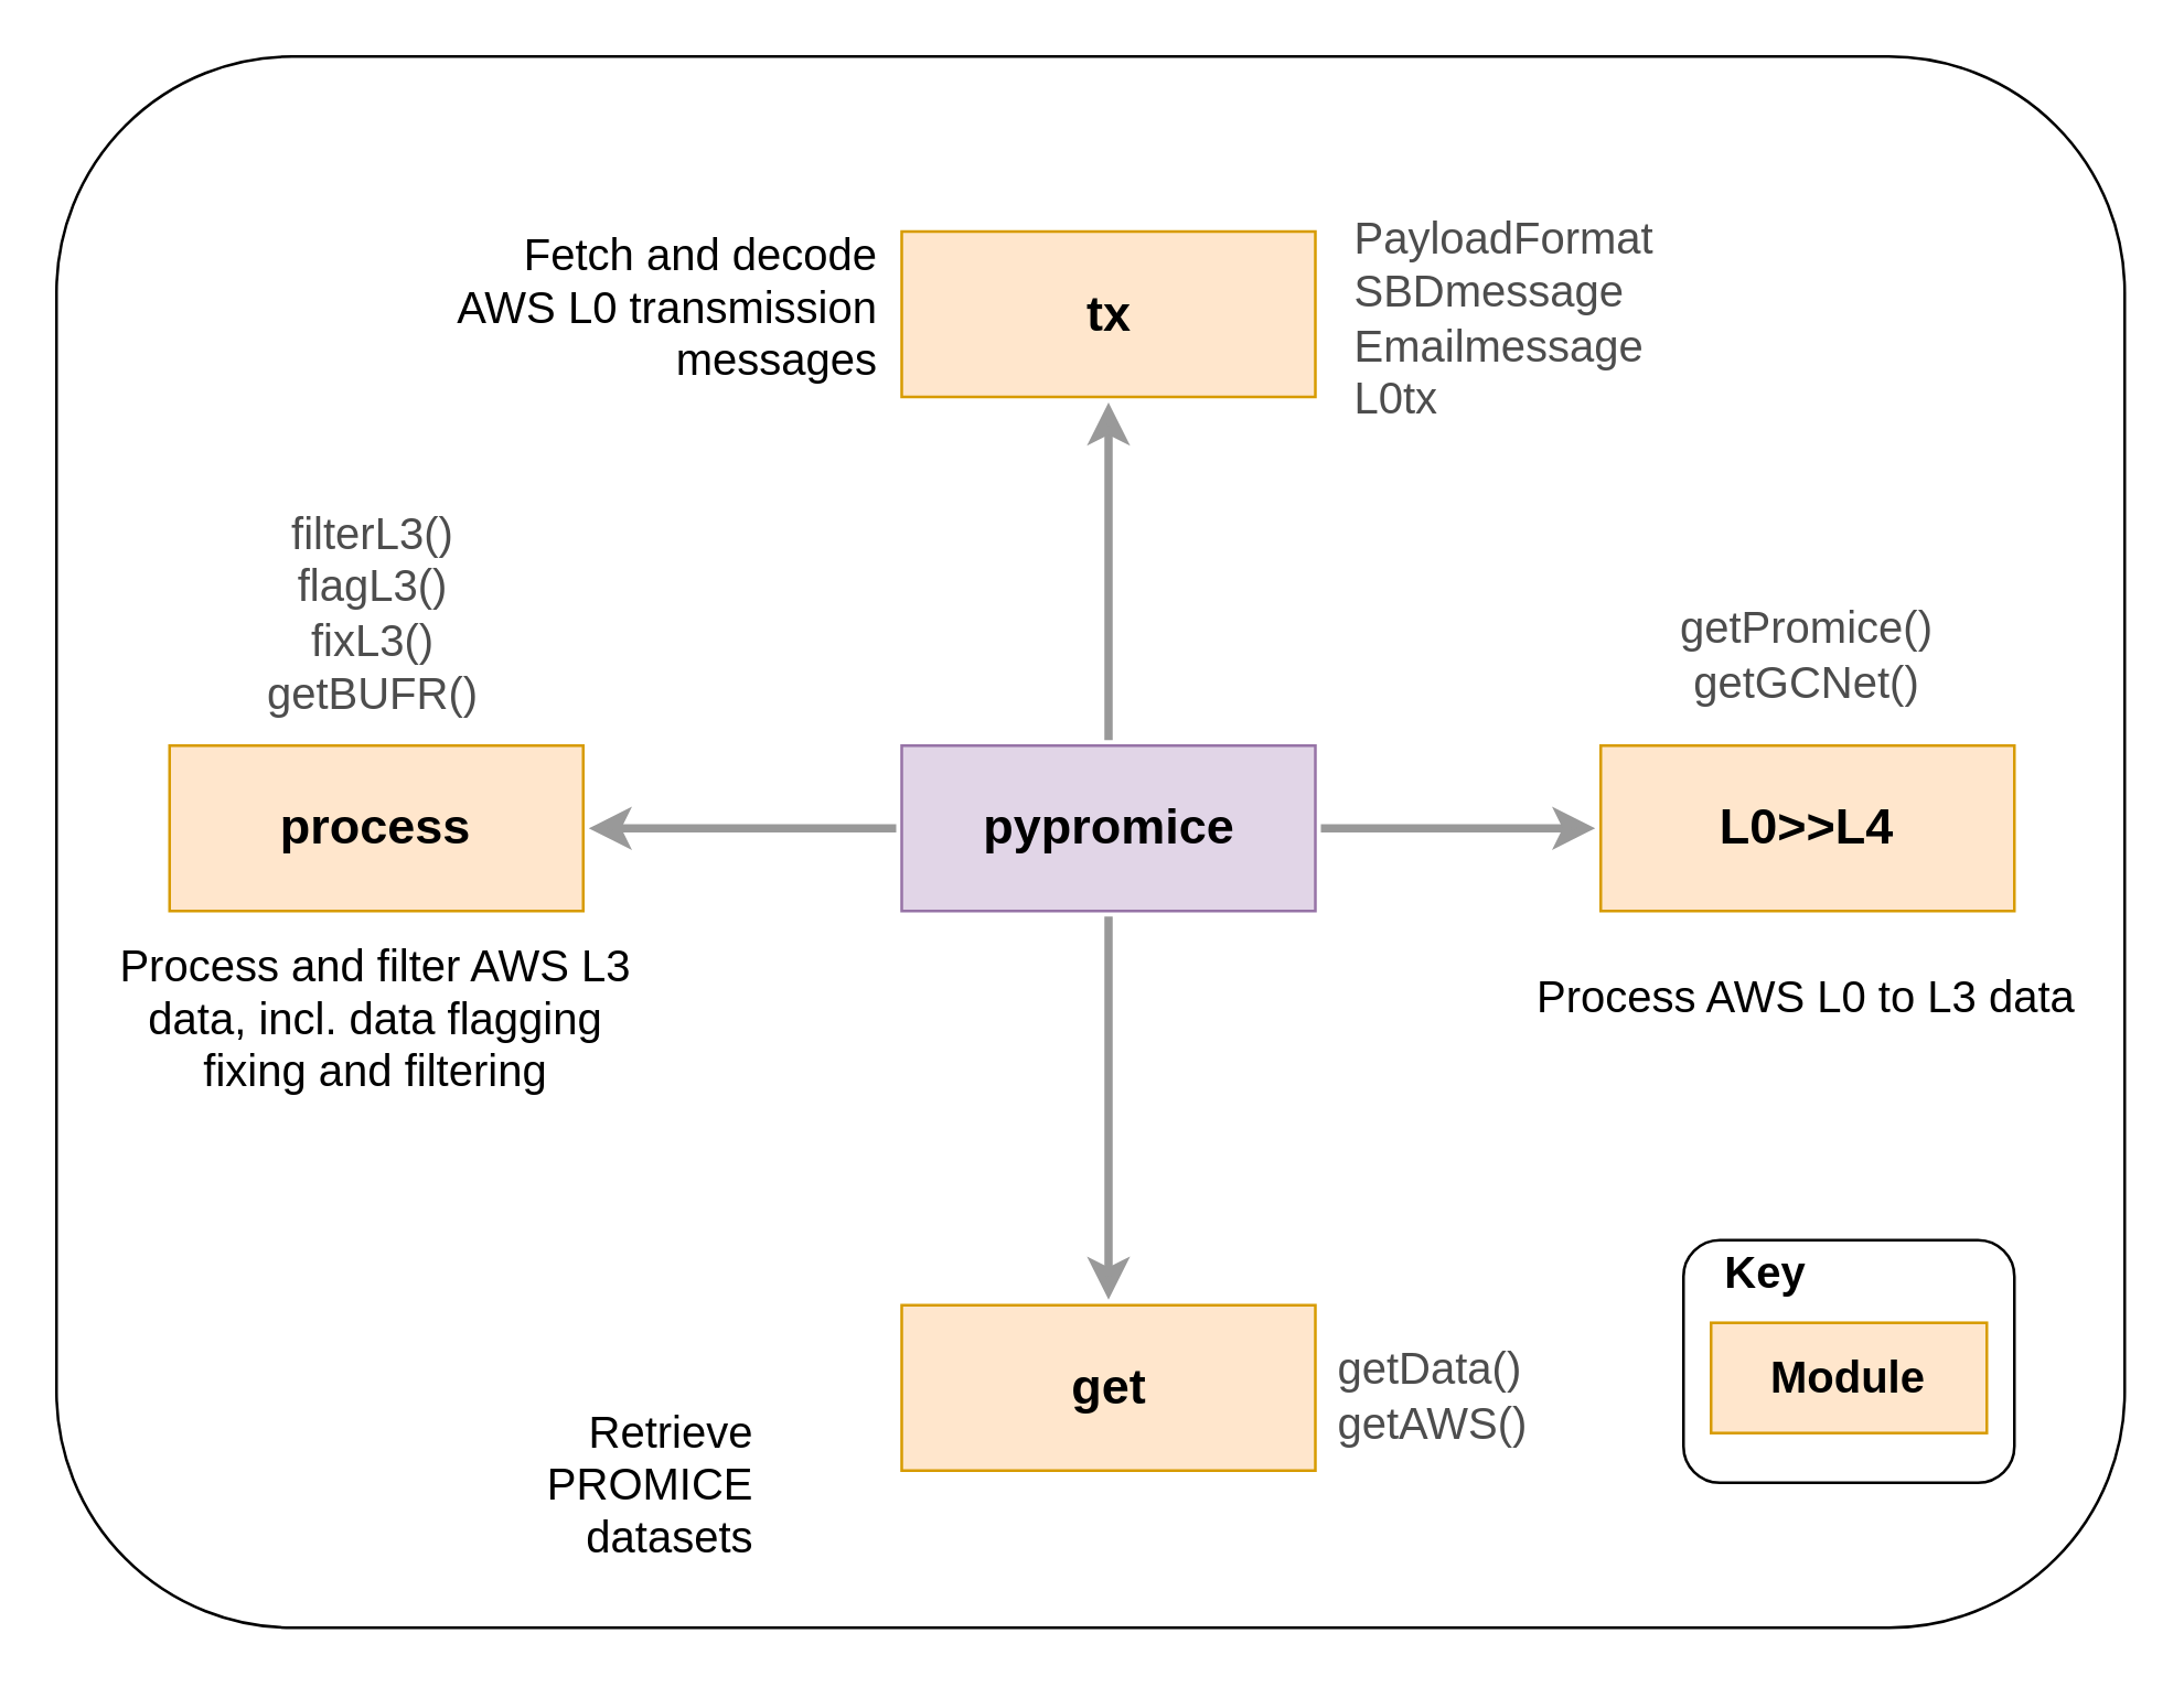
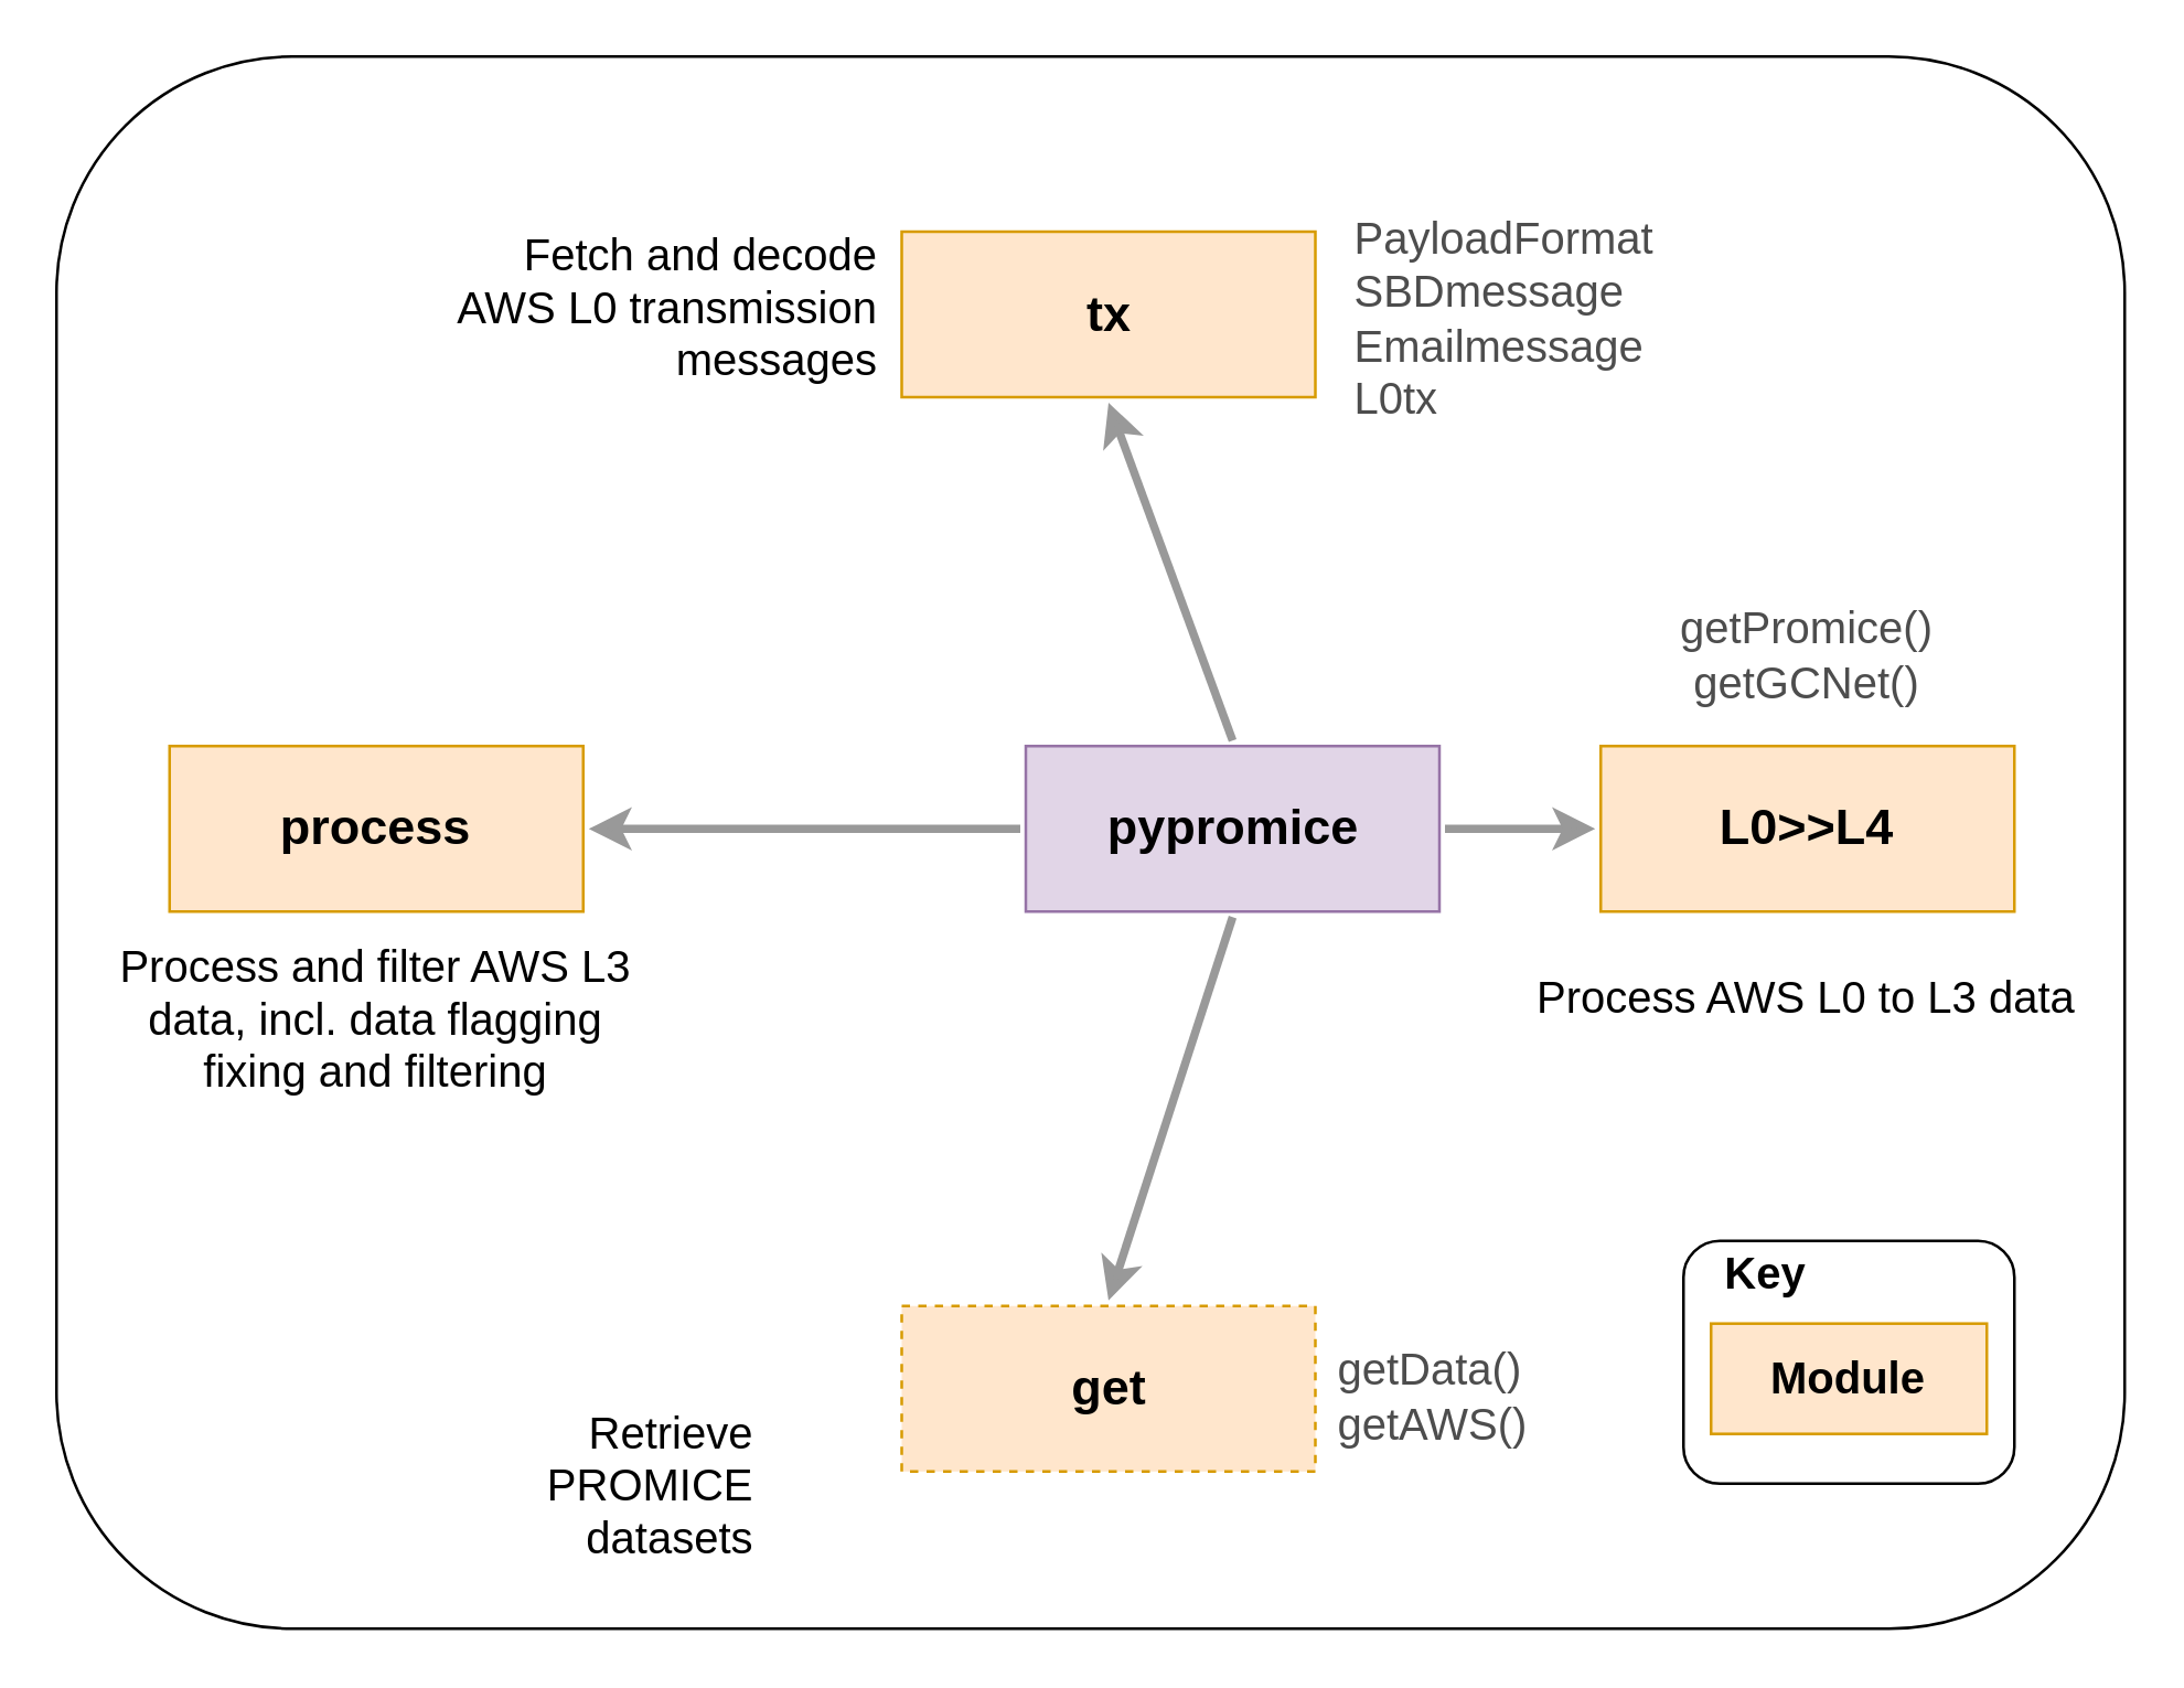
  <mxCell id="0" />
  <mxCell id="1" parent="0" />
  <mxCell id="2" value="" style="rounded=1;whiteSpace=wrap;html=1;fontSize=16;fontColor=#000000;align=left;fillColor=#FFFFFF;" parent="1" vertex="1"><mxGeometry x="20" y="20" width="750" height="570" as="geometry" /></mxCell>
  <mxCell id="3" value="" style="edgeStyle=none;rounded=0;jumpStyle=none;html=1;shadow=0;labelBackgroundColor=none;startArrow=none;startFill=0;jettySize=auto;orthogonalLoop=1;strokeWidth=3;fontFamily=Helvetica;fontSize=18;fontColor=#FFFFFF;spacing=5;fontStyle=1;fillColor=#b0e3e6;exitX=0.5;exitY=0;exitDx=0;exitDy=0;strokeColor=#999999;entryX=0.5;entryY=1;entryDx=0;entryDy=0;" parent="1" source="5" target="6" edge="1"><mxGeometry relative="1" as="geometry"><mxPoint x="492" y="188.5" as="sourcePoint" /><mxPoint x="948" y="188.5" as="targetPoint" /></mxGeometry></mxCell>
  <mxCell id="4" value="L0&amp;gt;&amp;gt;L4" style="rounded=0;whiteSpace=wrap;html=1;shadow=0;labelBackgroundColor=none;strokeColor=#d79b00;strokeWidth=1;fontFamily=Helvetica;fontSize=18;align=center;spacing=5;fontStyle=1;arcSize=7;perimeterSpacing=2;fillColor=#ffe6cc;" parent="1" vertex="1"><mxGeometry x="580" y="270" width="150" height="60" as="geometry" /></mxCell>
- <mxCell id="5" value="pypromice" style="rounded=0;whiteSpace=wrap;html=1;shadow=0;labelBackgroundColor=none;strokeColor=#9673a6;strokeWidth=1;fontFamily=Helvetica;fontSize=18;align=center;spacing=5;fontStyle=1;arcSize=7;perimeterSpacing=2;fillColor=#e1d5e7;" parent="1" vertex="1"><mxGeometry x="326.5" y="270" width="150" height="60" as="geometry" /></mxCell>
+ <mxCell id="5" value="pypromice" style="rounded=0;whiteSpace=wrap;html=1;shadow=0;labelBackgroundColor=none;strokeColor=#9673a6;strokeWidth=1;fontFamily=Helvetica;fontSize=18;align=center;spacing=5;fontStyle=1;arcSize=7;perimeterSpacing=2;fillColor=#e1d5e7;" parent="1" vertex="1"><mxGeometry x="371.5" y="270" width="150" height="60" as="geometry" /></mxCell>
  <mxCell id="6" value="tx" style="rounded=0;whiteSpace=wrap;html=1;shadow=0;labelBackgroundColor=none;strokeColor=#d79b00;strokeWidth=1;fontFamily=Helvetica;fontSize=18;align=center;spacing=5;fontStyle=1;arcSize=7;perimeterSpacing=2;fillColor=#ffe6cc;" vertex="1" parent="1"><mxGeometry x="326.5" y="83.5" width="150" height="60" as="geometry" /></mxCell>
- <mxCell id="7" value="filterL3()&lt;br&gt;flagL3()&lt;br&gt;fixL3()&lt;br&gt;getBUFR()" style="text;html=1;strokeColor=none;fillColor=none;align=center;verticalAlign=middle;whiteSpace=wrap;rounded=0;fontSize=16;fontColor=#4D4D4D;" vertex="1" parent="1"><mxGeometry x="60" y="177" width="150" height="90" as="geometry" /></mxCell>
  <mxCell id="8" value="PayloadFormat&lt;br&gt;SBDmessage&lt;br&gt;Emailmessage&lt;br&gt;L0tx" style="text;html=1;strokeColor=none;fillColor=none;align=left;verticalAlign=middle;whiteSpace=wrap;rounded=0;fontSize=16;fontColor=#4D4D4D;" vertex="1" parent="1"><mxGeometry x="489" y="51.25" width="180" height="126.5" as="geometry" /></mxCell>
- <mxCell id="9" value="get" style="rounded=0;whiteSpace=wrap;html=1;shadow=0;labelBackgroundColor=none;strokeColor=#d79b00;strokeWidth=1;fontFamily=Helvetica;fontSize=18;align=center;spacing=5;fontStyle=1;arcSize=7;perimeterSpacing=2;fillColor=#ffe6cc;" vertex="1" parent="1"><mxGeometry x="326.5" y="473" width="150" height="60" as="geometry" /></mxCell>
+ <mxCell id="9" value="get" style="rounded=0;whiteSpace=wrap;html=1;shadow=0;labelBackgroundColor=none;strokeColor=#d79b00;strokeWidth=1;fontFamily=Helvetica;fontSize=18;align=center;spacing=5;fontStyle=1;arcSize=7;perimeterSpacing=2;fillColor=#ffe6cc;dashed=1;" vertex="1" parent="1"><mxGeometry x="326.5" y="473" width="150" height="60" as="geometry" /></mxCell>
  <mxCell id="10" value="" style="edgeStyle=none;rounded=0;jumpStyle=none;html=1;shadow=0;labelBackgroundColor=none;startArrow=none;startFill=0;jettySize=auto;orthogonalLoop=1;strokeWidth=3;fontFamily=Helvetica;fontSize=18;fontColor=#FFFFFF;spacing=5;fontStyle=1;fillColor=#b0e3e6;exitX=1;exitY=0.5;exitDx=0;exitDy=0;strokeColor=#999999;entryX=0;entryY=0.5;entryDx=0;entryDy=0;" edge="1" parent="1" source="5" target="4"><mxGeometry relative="1" as="geometry"><mxPoint x="411.5" y="278" as="sourcePoint" /><mxPoint x="686" y="100" as="targetPoint" /></mxGeometry></mxCell>
  <mxCell id="11" value="" style="edgeStyle=none;rounded=0;jumpStyle=none;html=1;shadow=0;labelBackgroundColor=none;startArrow=none;startFill=0;jettySize=auto;orthogonalLoop=1;strokeWidth=3;fontFamily=Helvetica;fontSize=18;fontColor=#FFFFFF;spacing=5;fontStyle=1;fillColor=#b0e3e6;exitX=0.5;exitY=1;exitDx=0;exitDy=0;strokeColor=#999999;entryX=0.5;entryY=0;entryDx=0;entryDy=0;" edge="1" parent="1" source="5" target="9"><mxGeometry relative="1" as="geometry"><mxPoint x="411.5" y="278" as="sourcePoint" /><mxPoint x="686" y="100" as="targetPoint" /></mxGeometry></mxCell>
  <mxCell id="12" value="process" style="rounded=0;whiteSpace=wrap;html=1;shadow=0;labelBackgroundColor=none;strokeColor=#d79b00;strokeWidth=1;fontFamily=Helvetica;fontSize=18;align=center;spacing=5;fontStyle=1;arcSize=7;perimeterSpacing=2;fillColor=#ffe6cc;" vertex="1" parent="1"><mxGeometry x="61" y="270" width="150" height="60" as="geometry" /></mxCell>
  <mxCell id="13" value="" style="edgeStyle=none;rounded=0;jumpStyle=none;html=1;shadow=0;labelBackgroundColor=none;startArrow=none;startFill=0;jettySize=auto;orthogonalLoop=1;strokeWidth=3;fontFamily=Helvetica;fontSize=18;fontColor=#FFFFFF;spacing=5;fontStyle=1;fillColor=#b0e3e6;exitX=0;exitY=0.5;exitDx=0;exitDy=0;strokeColor=#999999;entryX=1;entryY=0.5;entryDx=0;entryDy=0;" edge="1" parent="1" source="5" target="12"><mxGeometry relative="1" as="geometry"><mxPoint x="411.5" y="278" as="sourcePoint" /><mxPoint x="411.5" y="155.5" as="targetPoint" /></mxGeometry></mxCell>
  <mxCell id="14" value="" style="group" vertex="1" connectable="0" parent="1"><mxGeometry x="610" y="449.38" width="120" height="107.25" as="geometry" /></mxCell>
  <mxCell id="15" value="" style="group" vertex="1" connectable="0" parent="14"><mxGeometry width="120" height="107.25" as="geometry" /></mxCell>
  <mxCell id="16" value="" style="rounded=1;whiteSpace=wrap;html=1;fontSize=16;fontColor=#000000;align=left;fillColor=none;" parent="15" vertex="1"><mxGeometry width="120" height="88" as="geometry" /></mxCell>
  <mxCell id="17" value="Module" style="rounded=0;whiteSpace=wrap;html=1;shadow=0;labelBackgroundColor=none;strokeColor=#d79b00;strokeWidth=1;fontFamily=Helvetica;fontSize=16;align=center;spacing=5;fontStyle=1;arcSize=7;perimeterSpacing=2;fillColor=#ffe6cc;" parent="15" vertex="1"><mxGeometry x="10" y="30" width="100" height="40" as="geometry" /></mxCell>
  <mxCell id="18" value="&lt;b style=&quot;font-size: 16px;&quot;&gt;&lt;font style=&quot;font-size: 16px;&quot;&gt;Key&lt;/font&gt;&lt;/b&gt;" style="text;html=1;strokeColor=none;fillColor=none;align=center;verticalAlign=middle;whiteSpace=wrap;rounded=0;fontSize=16;fontColor=#000000;" parent="15" vertex="1"><mxGeometry x="10" y="2" width="40" height="20" as="geometry" /></mxCell>
  <mxCell id="19" value="getData()&lt;br&gt;getAWS()" style="text;html=1;strokeColor=none;fillColor=none;align=left;verticalAlign=middle;whiteSpace=wrap;rounded=0;fontSize=16;fontColor=#4D4D4D;" vertex="1" parent="15"><mxGeometry x="-127" y="18" width="180" height="77.25" as="geometry" /></mxCell>
  <mxCell id="20" value="Retrieve PROMICE datasets" style="text;html=1;strokeColor=none;fillColor=none;align=right;verticalAlign=middle;whiteSpace=wrap;rounded=0;fontSize=16;fontColor=#000000;" vertex="1" parent="1"><mxGeometry x="145" y="493" width="130" height="90" as="geometry" /></mxCell>
  <mxCell id="21" value="Fetch and decode AWS L0 transmission messages" style="text;html=1;strokeColor=none;fillColor=none;align=right;verticalAlign=middle;whiteSpace=wrap;rounded=0;fontSize=16;fontColor=#000000;" vertex="1" parent="1"><mxGeometry x="159" y="65.5" width="161" height="90" as="geometry" /></mxCell>
  <mxCell id="22" value="Process AWS L0 to L3 data&amp;nbsp;" style="text;html=1;strokeColor=none;fillColor=none;align=center;verticalAlign=middle;whiteSpace=wrap;rounded=0;fontSize=16;fontColor=#000000;" vertex="1" parent="1"><mxGeometry x="556" y="316" width="202" height="90" as="geometry" /></mxCell>
  <mxCell id="23" value="Process and filter AWS L3 data, incl. data flagging fixing and filtering" style="text;html=1;strokeColor=none;fillColor=none;align=center;verticalAlign=middle;whiteSpace=wrap;rounded=0;fontSize=16;fontColor=#000000;" vertex="1" parent="1"><mxGeometry x="35" y="324" width="202" height="90" as="geometry" /></mxCell>
  <mxCell id="24" value="getPromice()&lt;br&gt;getGCNet()" style="text;html=1;strokeColor=none;fillColor=none;align=center;verticalAlign=middle;whiteSpace=wrap;rounded=0;fontSize=16;fontColor=#4D4D4D;" vertex="1" parent="1"><mxGeometry x="580" y="192" width="150" height="90" as="geometry" /></mxCell>
